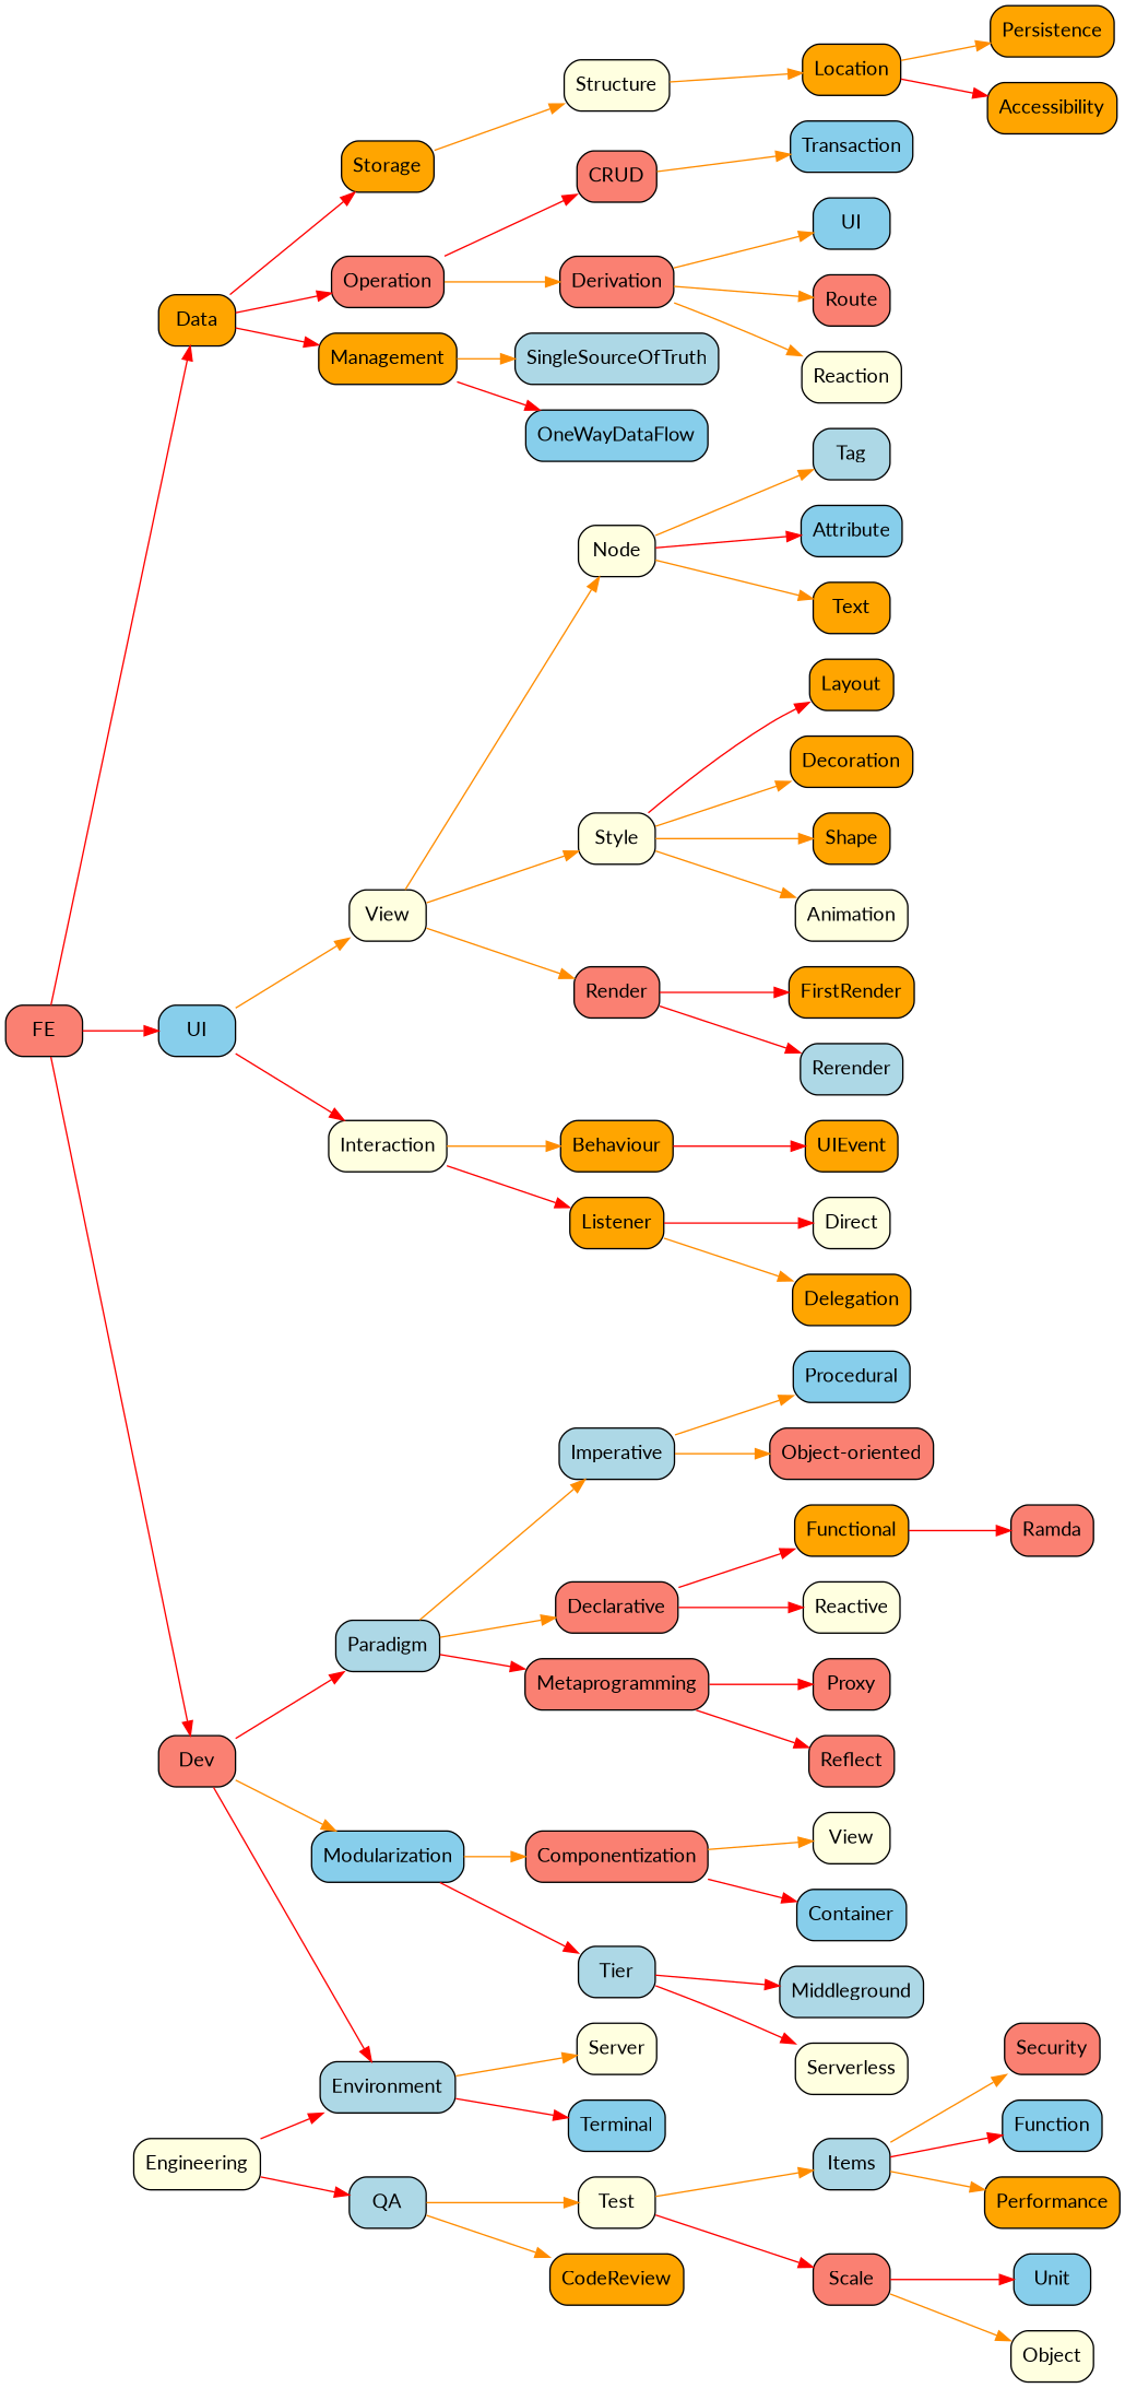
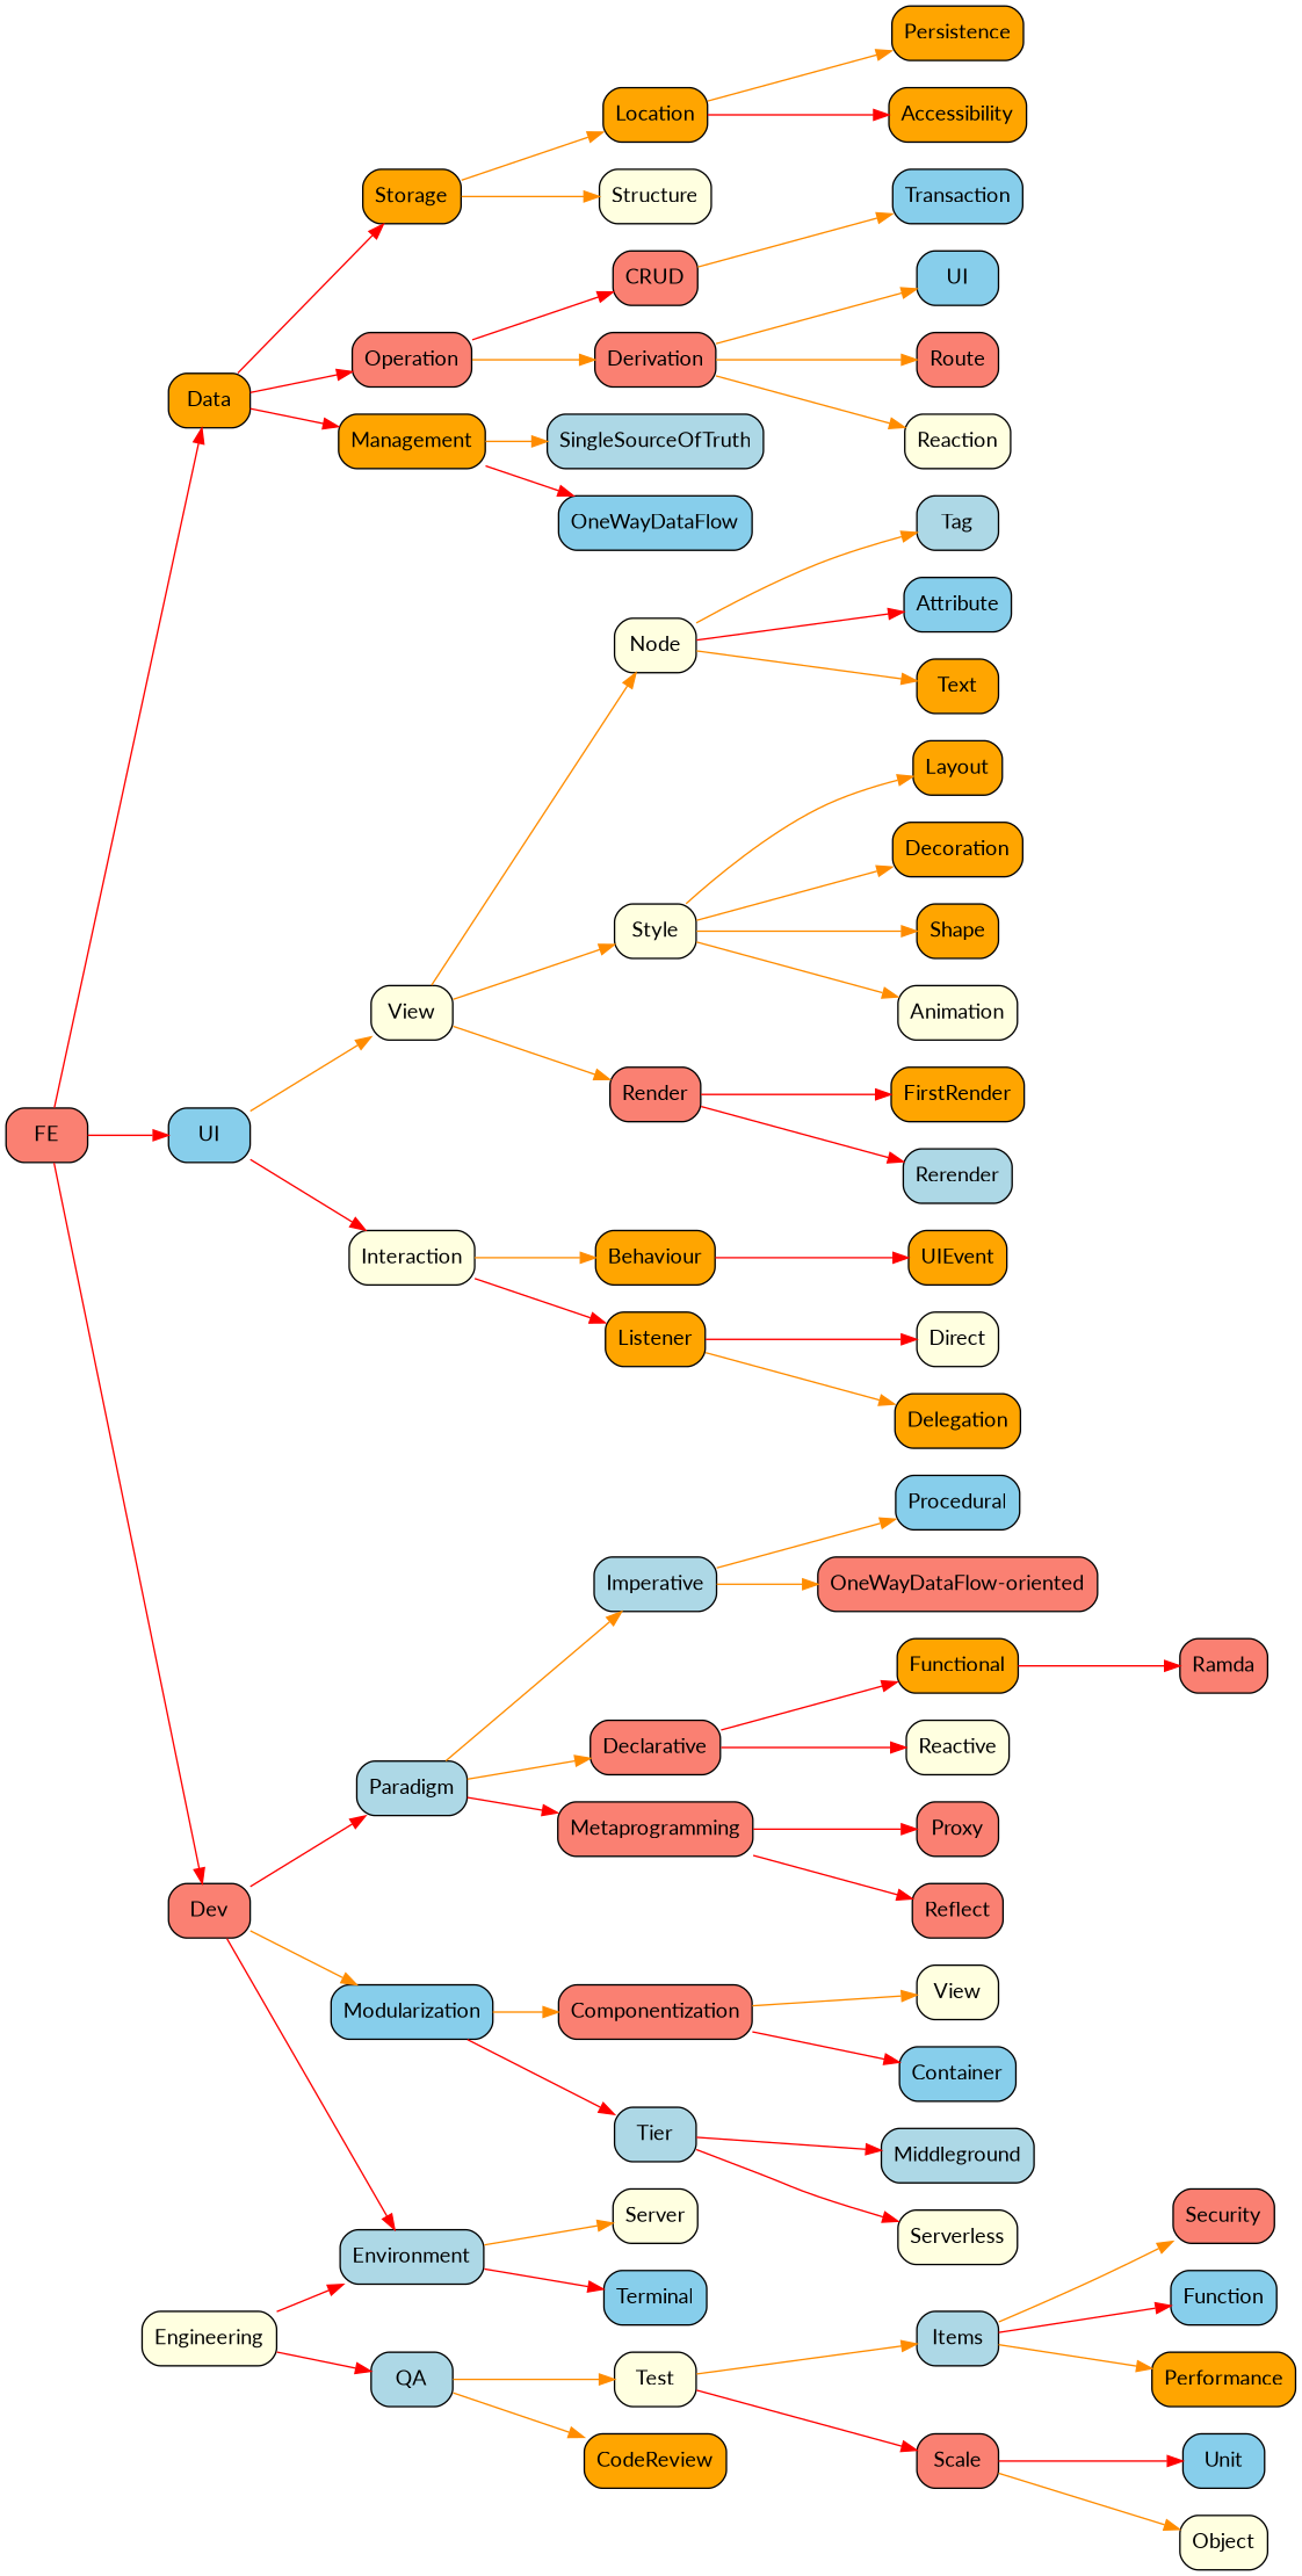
  digraph {
    fontname=Lato
    rankdir=LR
    node [fillcolor=orange fontname=Lato shape=box style="rounded,filled"]
    edge [color=darkorange fontname=Lato]
    n1 [label=Data]
    n2 [label=Storage]
    n3 [fillcolor=salmon label=Operation]
    n4 [label=Management]
    n5 [label=Location]
    n6 [fillcolor=lightyellow label=Structure]
    n7 [fillcolor=salmon label=CRUD]
    n8 [fillcolor=salmon label=Derivation]
    n9 [fillcolor=lightblue label=SingleSourceOfTruth]
    n10 [fillcolor=skyblue label=OneWayDataFlow]
    n11 [fillcolor=skyblue label=UI]
    n12 [fillcolor=lightyellow label=View]
    n13 [fillcolor=lightyellow label=Interaction]
    n14 [fillcolor=lightyellow label="Node"]
    n15 [fillcolor=lightyellow label=Style]
    n16 [fillcolor=salmon label=Render]
    n17 [label=Behaviour]
    n18 [label=Listener]
    n19 [fillcolor=salmon label=Dev]
    n20 [fillcolor=lightblue label=Paradigm]
    n21 [fillcolor=skyblue label=Modularization]
    n22 [fillcolor=lightblue label=Environment]
    n23 [fillcolor=lightblue label=Imperative]
    n24 [fillcolor=salmon label=Declarative]
    n25 [fillcolor=salmon label=Metaprogramming]
    n26 [fillcolor=salmon label=Componentization]
    n27 [fillcolor=lightblue label=Tier]
    n28 [fillcolor=lightyellow label=Engineering]
    n29 [fillcolor=lightblue label=QA]
    FE [fillcolor=salmon]
    n31 [label=Persistence]
    n32 [label=Accessibility]
    n33 [fillcolor=skyblue label=Transaction]
    n34 [fillcolor=skyblue label=UI]
    n35 [fillcolor=salmon label=Route]
    n36 [fillcolor=lightyellow label=Reaction]
    n37 [fillcolor=lightblue label=Tag]
    n38 [fillcolor=skyblue label=Attribute]
    n39 [label=Text]
    n40 [label=Layout]
    n41 [label=Decoration]
    n42 [label=Shape]
    n43 [fillcolor=lightyellow label=Animation]
    n44 [label=FirstRender]
    n45 [fillcolor=lightblue label=Rerender]
    n46 [label=UIEvent]
    n47 [fillcolor=lightyellow label=Direct]
    n48 [label=Delegation]
    n49 [fillcolor=skyblue label=Procedural]
-   n50 [fillcolor=salmon label="Object-oriented"]
+   n50 [fillcolor=salmon label="OneWayDataFlow-oriented"]
    n51 [label=Functional]
    n52 [fillcolor=lightyellow label=Reactive]
    n53 [fillcolor=salmon label=Proxy]
    n54 [fillcolor=salmon label=Reflect]
    n55 [fillcolor=salmon label=Ramda]
    n56 [fillcolor=lightyellow label=View]
    n57 [fillcolor=skyblue label=Container]
    n58 [fillcolor=lightblue label=Middleground]
    n59 [fillcolor=lightyellow label=Serverless]
    n60 [fillcolor=lightyellow label=Server]
    n61 [fillcolor=skyblue label=Terminal]
    n62 [fillcolor=lightyellow label=Test]
    n63 [label=CodeReview]
    n64 [fillcolor=lightblue label=Items]
    n65 [fillcolor=salmon label=Scale]
    n66 [fillcolor=salmon label=Security]
    n67 [fillcolor=skyblue label=Function]
    n68 [label=Performance]
    n69 [fillcolor=skyblue label=Unit]
    n70 [fillcolor=lightyellow label=Object]
    n1 -> n2 [color=red]
    n1 -> n3 [color=red]
    n1 -> n4 [color=red]
-   n6 -> n5
+   n2 -> n5
    n2 -> n6
    n3 -> n7 [color=red]
    n3 -> n8
    n4 -> n9
    n4 -> n10 [color=red]
    n5 -> n31
    n5 -> n32 [color=red]
    n7 -> n33
    n8 -> n34
    n8 -> n35
    n8 -> n36
    n11 -> n12
    n11 -> n13 [color=red]
    n12 -> n14
    n12 -> n15
    n12 -> n16
    n13 -> n17
    n13 -> n18 [color=red]
    n14 -> n37
    n14 -> n38 [color=red]
    n14 -> n39
-   n15 -> n40 [color=red]
+   n15 -> n40
    n15 -> n41
    n15 -> n42
    n15 -> n43
    n16 -> n44 [color=red]
    n16 -> n45 [color=red]
    n17 -> n46 [color=red]
    n18 -> n47 [color=red]
    n18 -> n48
    n19 -> n20 [color=red]
    n19 -> n21
    n19 -> n22 [color=red]
    n20 -> n23
    n20 -> n24
    n20 -> n25 [color=red]
    n21 -> n26
    n21 -> n27 [color=red]
    n22 -> n60
    n22 -> n61 [color=red]
    n23 -> n49
    n23 -> n50
    n24 -> n51 [color=red]
    n24 -> n52 [color=red]
    n25 -> n53 [color=red]
    n25 -> n54 [color=red]
    n26 -> n56
    n26 -> n57 [color=red]
    n27 -> n58 [color=red]
    n27 -> n59 [color=red]
    n28 -> n22 [color=red]
    n28 -> n29 [color=red]
    n29 -> n62
    n29 -> n63
    FE -> n1 [color=red]
    FE -> n11 [color=red]
    FE -> n19 [color=red]
    n51 -> n55 [color=red]
    n62 -> n64
    n62 -> n65 [color=red]
    n64 -> n66
    n64 -> n67 [color=red]
    n64 -> n68
    n65 -> n69 [color=red]
    n65 -> n70
  }
